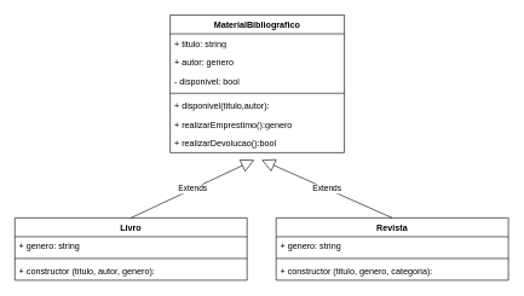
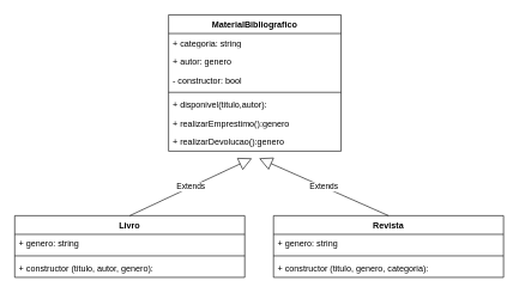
  <mxCell id="0" />
  <mxCell id="1" parent="0" />
  <mxCell id="2" value="MaterialBibliografico" style="swimlane;fontStyle=1;align=center;verticalAlign=top;childLayout=stackLayout;horizontal=1;startSize=26;horizontalStack=0;resizeParent=1;resizeParentMax=0;resizeLast=0;collapsible=1;marginBottom=0;whiteSpace=wrap;html=1;" vertex="1" parent="1"><mxGeometry x="234" y="20" width="240" height="190" as="geometry" /></mxCell>
- <mxCell id="3" value="+ titulo: string" style="text;strokeColor=none;fillColor=none;align=left;verticalAlign=top;spacingLeft=4;spacingRight=4;overflow=hidden;rotatable=0;points=[[0,0.5],[1,0.5]];portConstraint=eastwest;whiteSpace=wrap;html=1;" vertex="1" parent="2"><mxGeometry y="26" width="240" height="26" as="geometry" /></mxCell>
+ <mxCell id="3" value="+ categoria: string" style="text;strokeColor=none;fillColor=none;align=left;verticalAlign=top;spacingLeft=4;spacingRight=4;overflow=hidden;rotatable=0;points=[[0,0.5],[1,0.5]];portConstraint=eastwest;whiteSpace=wrap;html=1;" vertex="1" parent="2"><mxGeometry y="26" width="240" height="26" as="geometry" /></mxCell>
  <mxCell id="4" value="+ autor: genero" style="text;strokeColor=none;fillColor=none;align=left;verticalAlign=top;spacingLeft=4;spacingRight=4;overflow=hidden;rotatable=0;points=[[0,0.5],[1,0.5]];portConstraint=eastwest;whiteSpace=wrap;html=1;" vertex="1" parent="2"><mxGeometry y="52" width="240" height="26" as="geometry" /></mxCell>
- <mxCell id="5" value="- disponivel: bool" style="text;strokeColor=none;fillColor=none;align=left;verticalAlign=top;spacingLeft=4;spacingRight=4;overflow=hidden;rotatable=0;points=[[0,0.5],[1,0.5]];portConstraint=eastwest;whiteSpace=wrap;html=1;" vertex="1" parent="2"><mxGeometry y="78" width="240" height="26" as="geometry" /></mxCell>
+ <mxCell id="5" value="- constructor: bool" style="text;strokeColor=none;fillColor=none;align=left;verticalAlign=top;spacingLeft=4;spacingRight=4;overflow=hidden;rotatable=0;points=[[0,0.5],[1,0.5]];portConstraint=eastwest;whiteSpace=wrap;html=1;" vertex="1" parent="2"><mxGeometry y="78" width="240" height="26" as="geometry" /></mxCell>
  <mxCell id="6" value="" style="line;strokeWidth=1;fillColor=none;align=left;verticalAlign=middle;spacingTop=-1;spacingLeft=3;spacingRight=3;rotatable=0;labelPosition=right;points=[];portConstraint=eastwest;strokeColor=inherit;" vertex="1" parent="2"><mxGeometry y="104" width="240" height="8" as="geometry" /></mxCell>
  <mxCell id="7" value="+ disponivel(titulo,autor):&amp;nbsp;" style="text;strokeColor=none;fillColor=none;align=left;verticalAlign=top;spacingLeft=4;spacingRight=4;overflow=hidden;rotatable=0;points=[[0,0.5],[1,0.5]];portConstraint=eastwest;whiteSpace=wrap;html=1;" vertex="1" parent="2"><mxGeometry y="112" width="240" height="26" as="geometry" /></mxCell>
  <mxCell id="8" value="+ realizarEmprestimo():genero&amp;nbsp;" style="text;strokeColor=none;fillColor=none;align=left;verticalAlign=top;spacingLeft=4;spacingRight=4;overflow=hidden;rotatable=0;points=[[0,0.5],[1,0.5]];portConstraint=eastwest;whiteSpace=wrap;html=1;" vertex="1" parent="2"><mxGeometry y="138" width="240" height="26" as="geometry" /></mxCell>
- <mxCell id="9" value="+ realizarDevolucao():bool&amp;nbsp;" style="text;strokeColor=none;fillColor=none;align=left;verticalAlign=top;spacingLeft=4;spacingRight=4;overflow=hidden;rotatable=0;points=[[0,0.5],[1,0.5]];portConstraint=eastwest;whiteSpace=wrap;html=1;" vertex="1" parent="2"><mxGeometry y="164" width="240" height="26" as="geometry" /></mxCell>
+ <mxCell id="9" value="+ realizarDevolucao():genero&amp;nbsp;" style="text;strokeColor=none;fillColor=none;align=left;verticalAlign=top;spacingLeft=4;spacingRight=4;overflow=hidden;rotatable=0;points=[[0,0.5],[1,0.5]];portConstraint=eastwest;whiteSpace=wrap;html=1;" vertex="1" parent="2"><mxGeometry y="164" width="240" height="26" as="geometry" /></mxCell>
  <mxCell id="10" value="Livro" style="swimlane;fontStyle=1;align=center;verticalAlign=top;childLayout=stackLayout;horizontal=1;startSize=26;horizontalStack=0;resizeParent=1;resizeParentMax=0;resizeLast=0;collapsible=1;marginBottom=0;whiteSpace=wrap;html=1;" vertex="1" parent="1"><mxGeometry x="20" y="300" width="320" height="86" as="geometry" /></mxCell>
  <mxCell id="11" value="+ genero: string" style="text;strokeColor=none;fillColor=none;align=left;verticalAlign=top;spacingLeft=4;spacingRight=4;overflow=hidden;rotatable=0;points=[[0,0.5],[1,0.5]];portConstraint=eastwest;whiteSpace=wrap;html=1;" vertex="1" parent="10"><mxGeometry y="26" width="320" height="26" as="geometry" /></mxCell>
  <mxCell id="12" value="" style="line;strokeWidth=1;fillColor=none;align=left;verticalAlign=middle;spacingTop=-1;spacingLeft=3;spacingRight=3;rotatable=0;labelPosition=right;points=[];portConstraint=eastwest;strokeColor=inherit;" vertex="1" parent="10"><mxGeometry y="52" width="320" height="8" as="geometry" /></mxCell>
  <mxCell id="13" value="+ constructor (titulo, autor, genero):" style="text;strokeColor=none;fillColor=none;align=left;verticalAlign=top;spacingLeft=4;spacingRight=4;overflow=hidden;rotatable=0;points=[[0,0.5],[1,0.5]];portConstraint=eastwest;whiteSpace=wrap;html=1;" vertex="1" parent="10"><mxGeometry y="60" width="320" height="26" as="geometry" /></mxCell>
  <mxCell id="14" value="Extends" style="endArrow=block;endSize=16;endFill=0;html=1;rounded=0;exitX=0.5;exitY=0;exitDx=0;exitDy=0;exitPerimeter=0;" edge="1" parent="1" source="10"><mxGeometry width="160" relative="1" as="geometry"><mxPoint x="380" y="290" as="sourcePoint" /><mxPoint x="350" y="220" as="targetPoint" /></mxGeometry></mxCell>
  <mxCell id="15" value="Revista" style="swimlane;fontStyle=1;align=center;verticalAlign=top;childLayout=stackLayout;horizontal=1;startSize=26;horizontalStack=0;resizeParent=1;resizeParentMax=0;resizeLast=0;collapsible=1;marginBottom=0;whiteSpace=wrap;html=1;" vertex="1" parent="1"><mxGeometry x="380" y="300" width="320" height="86" as="geometry" /></mxCell>
  <mxCell id="16" value="+ genero: string" style="text;strokeColor=none;fillColor=none;align=left;verticalAlign=top;spacingLeft=4;spacingRight=4;overflow=hidden;rotatable=0;points=[[0,0.5],[1,0.5]];portConstraint=eastwest;whiteSpace=wrap;html=1;" vertex="1" parent="15"><mxGeometry y="26" width="320" height="26" as="geometry" /></mxCell>
  <mxCell id="17" value="" style="line;strokeWidth=1;fillColor=none;align=left;verticalAlign=middle;spacingTop=-1;spacingLeft=3;spacingRight=3;rotatable=0;labelPosition=right;points=[];portConstraint=eastwest;strokeColor=inherit;" vertex="1" parent="15"><mxGeometry y="52" width="320" height="8" as="geometry" /></mxCell>
  <mxCell id="18" value="+ constructor (titulo, genero, categoria):" style="text;strokeColor=none;fillColor=none;align=left;verticalAlign=top;spacingLeft=4;spacingRight=4;overflow=hidden;rotatable=0;points=[[0,0.5],[1,0.5]];portConstraint=eastwest;whiteSpace=wrap;html=1;" vertex="1" parent="15"><mxGeometry y="60" width="320" height="26" as="geometry" /></mxCell>
  <mxCell id="19" value="Extends" style="endArrow=block;endSize=16;endFill=0;html=1;rounded=0;exitX=0.5;exitY=0;exitDx=0;exitDy=0;" edge="1" parent="1" source="15"><mxGeometry width="160" relative="1" as="geometry"><mxPoint x="650" y="260" as="sourcePoint" /><mxPoint x="360" y="220" as="targetPoint" /></mxGeometry></mxCell>
